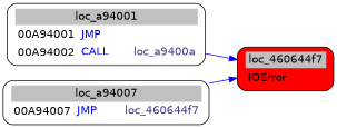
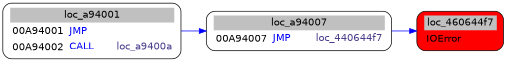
  digraph {
    fontname="DejaVu Sans"
    rankdir=LR
    node [fontname="DejaVu Sans" shape=Mrecord]
    edge [color=blue fontname="DejaVu Sans"]
    n1 [label=<<table border="0" cellborder="0" cellpadding="3"><tr><td align="center" colspan="2" bgcolor="grey">loc_a94001</td></tr><tr><td align="left">00A94001</td><td align="left"><font color="blue1">JMP     </font></td></tr><tr><td align="left">00A94002</td><td align="left"><font color="blue1">CALL       </font><font color="darkslateblue">loc_a9400a</font></td></tr></table>>]
-   n2 [label=<<table border="0" cellborder="0" cellpadding="3"><tr><td align="center" colspan="2" bgcolor="grey">loc_a94007</td></tr><tr><td align="left">00A94007</td><td align="left"><font color="blue1">JMP        </font><font color="darkslateblue">loc_460644f7</font></td></tr></table>>]
+   n2 [label=<<table border="0" cellborder="0" cellpadding="3"><tr><td align="center" colspan="2" bgcolor="grey">loc_a94007</td></tr><tr><td align="left">00A94007</td><td align="left"><font color="blue1">JMP        </font><font color="darkslateblue">loc_440644f7</font></td></tr></table>>]
    n3 [fillcolor=red label=<<table border="0" cellborder="0" cellpadding="3"><tr><td align="center" colspan="2" bgcolor="grey">loc_460644f7</td></tr><tr><td align="left">IOError</td></tr></table>> style=filled]
-   n1 -> n3
+   n1 -> n2
    n2 -> n3
  }
